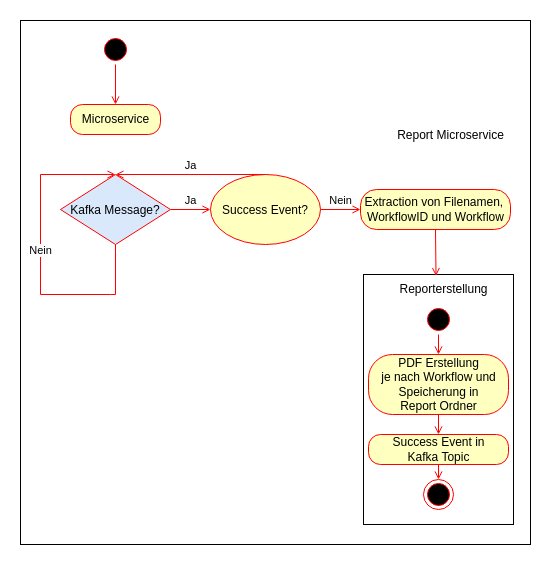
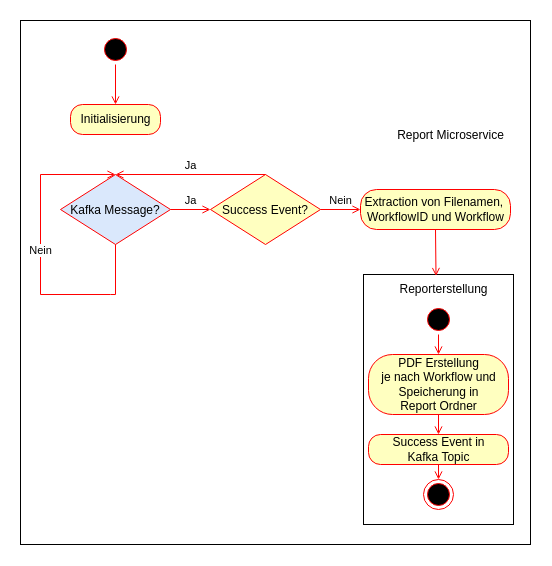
  <mxCell id="0" />
  <mxCell id="1" parent="0" />
  <mxCell id="2" value="" style="whiteSpace=wrap;html=1;" parent="1" vertex="1"><mxGeometry x="20" y="20" width="510" height="524" as="geometry" /></mxCell>
  <mxCell id="3" value="" style="whiteSpace=wrap;html=1;" parent="1" vertex="1"><mxGeometry x="363" y="274" width="150" height="250" as="geometry" /></mxCell>
  <mxCell id="4" style="edgeStyle=orthogonalEdgeStyle;rounded=0;orthogonalLoop=1;jettySize=auto;html=1;exitX=0.5;exitY=1;exitDx=0;exitDy=0;entryX=0.5;entryY=0;entryDx=0;entryDy=0;strokeColor=#FF0000;endArrow=open;endFill=0;" parent="1" source="5" target="6" edge="1"><mxGeometry relative="1" as="geometry" /></mxCell>
  <mxCell id="5" value="" style="ellipse;html=1;shape=startState;fillColor=#000000;strokeColor=#ff0000;" parent="1" vertex="1"><mxGeometry x="100" y="34" width="30" height="30" as="geometry" /></mxCell>
- <mxCell id="6" value="Microservice" style="html=1;fillColor=#ffffc0;strokeColor=#ff0000;fontColor=#000000;rounded=1;arcSize=40;" parent="1" vertex="1"><mxGeometry x="70" y="104" width="90" height="30" as="geometry" /></mxCell>
+ <mxCell id="6" value="Initialisierung" style="html=1;fillColor=#ffffc0;strokeColor=#ff0000;fontColor=#000000;rounded=1;arcSize=40;" parent="1" vertex="1"><mxGeometry x="70" y="104" width="90" height="30" as="geometry" /></mxCell>
  <mxCell id="7" value="Kafka Message?" style="rhombus;fillColor=#dae8fc;strokeColor=#ff0000;fontColor=#000000;rounded=0;arcSize=40;" parent="1" vertex="1"><mxGeometry x="60" y="174" width="110" height="70" as="geometry" /></mxCell>
  <mxCell id="8" value="Ja" style="html=1;verticalAlign=bottom;endArrow=open;rounded=0;exitX=1;exitY=0.5;exitDx=0;exitDy=0;entryX=0;entryY=0.5;entryDx=0;entryDy=0;endFill=0;strokeColor=#FF0000;" parent="1" source="7" target="17" edge="1"><mxGeometry width="80" relative="1" as="geometry"><mxPoint x="200" y="214" as="sourcePoint" /><mxPoint x="220" y="209" as="targetPoint" /></mxGeometry></mxCell>
  <mxCell id="9" value="Nein" style="html=1;verticalAlign=bottom;endArrow=open;rounded=0;exitX=0.5;exitY=1;exitDx=0;exitDy=0;entryX=0.5;entryY=0;entryDx=0;entryDy=0;endFill=0;strokeColor=#FF0000;" parent="1" source="7" target="7" edge="1"><mxGeometry width="80" relative="1" as="geometry"><mxPoint x="140" y="274" as="sourcePoint" /><mxPoint x="230" y="274" as="targetPoint" /><Array as="points"><mxPoint x="115" y="294" /><mxPoint x="110" y="294" /><mxPoint x="40" y="294" /><mxPoint x="40" y="174" /></Array></mxGeometry></mxCell>
  <mxCell id="10" value="Extraction von Filenamen,&amp;nbsp;&lt;br&gt;WorkflowID und Workflow" style="html=1;fillColor=#ffffc0;strokeColor=#ff0000;fontColor=#000000;rounded=1;arcSize=40;" parent="1" vertex="1"><mxGeometry x="360" y="189" width="150" height="40" as="geometry" /></mxCell>
  <mxCell id="11" value="PDF Erstellung &lt;br&gt;je nach Workflow und &lt;br&gt;Speicherung in &lt;br&gt;Report Ordner" style="html=1;fillColor=#ffffc0;strokeColor=#ff0000;fontColor=#000000;rounded=1;arcSize=40;" parent="1" vertex="1"><mxGeometry x="368" y="354" width="140" height="60" as="geometry" /></mxCell>
  <mxCell id="12" style="edgeStyle=orthogonalEdgeStyle;rounded=0;orthogonalLoop=1;jettySize=auto;html=1;exitX=0.5;exitY=1;exitDx=0;exitDy=0;entryX=0.5;entryY=0;entryDx=0;entryDy=0;endArrow=open;endFill=0;strokeColor=#FF0000;" parent="1" source="13" target="11" edge="1"><mxGeometry relative="1" as="geometry" /></mxCell>
  <mxCell id="13" value="" style="ellipse;html=1;shape=startState;fillColor=#000000;strokeColor=#ff0000;" parent="1" vertex="1"><mxGeometry x="423" y="304" width="30" height="30" as="geometry" /></mxCell>
  <mxCell id="14" value="" style="ellipse;html=1;shape=endState;fillColor=#000000;strokeColor=#ff0000;" parent="1" vertex="1"><mxGeometry x="423" y="479" width="30" height="30" as="geometry" /></mxCell>
  <mxCell id="15" value="Report Microservice" style="text;html=1;resizable=0;autosize=1;align=center;verticalAlign=middle;points=[];fillColor=none;strokeColor=none;rounded=0;" parent="1" vertex="1"><mxGeometry x="385" y="120" width="130" height="30" as="geometry" /></mxCell>
  <mxCell id="16" value="Reporterstellung" style="text;html=1;resizable=0;autosize=1;align=center;verticalAlign=middle;points=[];fillColor=none;strokeColor=none;rounded=0;" parent="1" vertex="1"><mxGeometry x="388" y="274" width="110" height="30" as="geometry" /></mxCell>
- <mxCell id="17" value="Success Event?" style="ellipse;fillColor=#ffffc0;strokeColor=#ff0000;fontColor=#000000;arcSize=40;" parent="1" vertex="1"><mxGeometry x="210" y="174" width="110" height="70" as="geometry" /></mxCell>
+ <mxCell id="17" value="Success Event?" style="rhombus;fillColor=#ffffc0;strokeColor=#ff0000;fontColor=#000000;rounded=0;arcSize=40;" parent="1" vertex="1"><mxGeometry x="210" y="174" width="110" height="70" as="geometry" /></mxCell>
  <mxCell id="18" value="Ja" style="html=1;verticalAlign=bottom;endArrow=open;rounded=0;exitX=0.5;exitY=0;exitDx=0;exitDy=0;endFill=0;strokeColor=#FF0000;entryX=0.5;entryY=0;entryDx=0;entryDy=0;" parent="1" source="17" target="7" edge="1"><mxGeometry width="80" relative="1" as="geometry"><mxPoint x="180" y="219" as="sourcePoint" /><mxPoint x="110" y="174" as="targetPoint" /></mxGeometry></mxCell>
  <mxCell id="19" value="Nein" style="html=1;verticalAlign=bottom;endArrow=open;rounded=0;exitX=1;exitY=0.5;exitDx=0;exitDy=0;entryX=0;entryY=0.5;entryDx=0;entryDy=0;endFill=0;strokeColor=#FF0000;" parent="1" source="17" target="10" edge="1"><mxGeometry width="80" relative="1" as="geometry"><mxPoint x="180" y="219" as="sourcePoint" /><mxPoint x="220" y="219" as="targetPoint" /></mxGeometry></mxCell>
  <mxCell id="20" value="" style="html=1;verticalAlign=bottom;endArrow=open;rounded=0;exitX=0.5;exitY=1;exitDx=0;exitDy=0;entryX=0.432;entryY=0.05;entryDx=0;entryDy=0;endFill=0;strokeColor=#FF0000;entryPerimeter=0;" parent="1" source="10" target="16" edge="1"><mxGeometry width="80" relative="1" as="geometry"><mxPoint x="275" y="254" as="sourcePoint" /><mxPoint x="275" y="305" as="targetPoint" /></mxGeometry></mxCell>
  <mxCell id="21" value="Success Event in &lt;br&gt;Kafka Topic" style="html=1;fillColor=#ffffc0;strokeColor=#ff0000;fontColor=#000000;rounded=1;arcSize=40;" parent="1" vertex="1"><mxGeometry x="368" y="434" width="140" height="30" as="geometry" /></mxCell>
  <mxCell id="22" value="" style="html=1;verticalAlign=bottom;endArrow=open;rounded=0;exitX=0.5;exitY=1;exitDx=0;exitDy=0;entryX=0.5;entryY=0;entryDx=0;entryDy=0;endFill=0;strokeColor=#FF0000;" parent="1" source="11" target="21" edge="1"><mxGeometry width="80" relative="1" as="geometry"><mxPoint x="442.5" y="239" as="sourcePoint" /><mxPoint x="442.52" y="285.5" as="targetPoint" /></mxGeometry></mxCell>
  <mxCell id="23" value="" style="html=1;verticalAlign=bottom;endArrow=open;rounded=0;exitX=0.5;exitY=1;exitDx=0;exitDy=0;entryX=0.5;entryY=0;entryDx=0;entryDy=0;endFill=0;strokeColor=#FF0000;" parent="1" source="21" target="14" edge="1"><mxGeometry width="80" relative="1" as="geometry"><mxPoint x="452.5" y="249" as="sourcePoint" /><mxPoint x="452.52" y="295.5" as="targetPoint" /></mxGeometry></mxCell>
